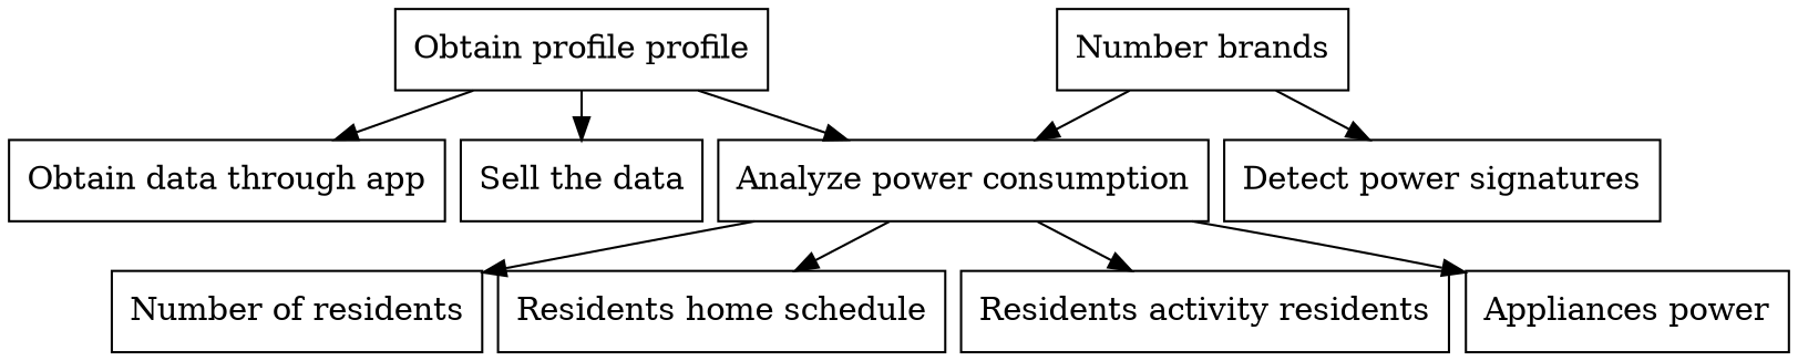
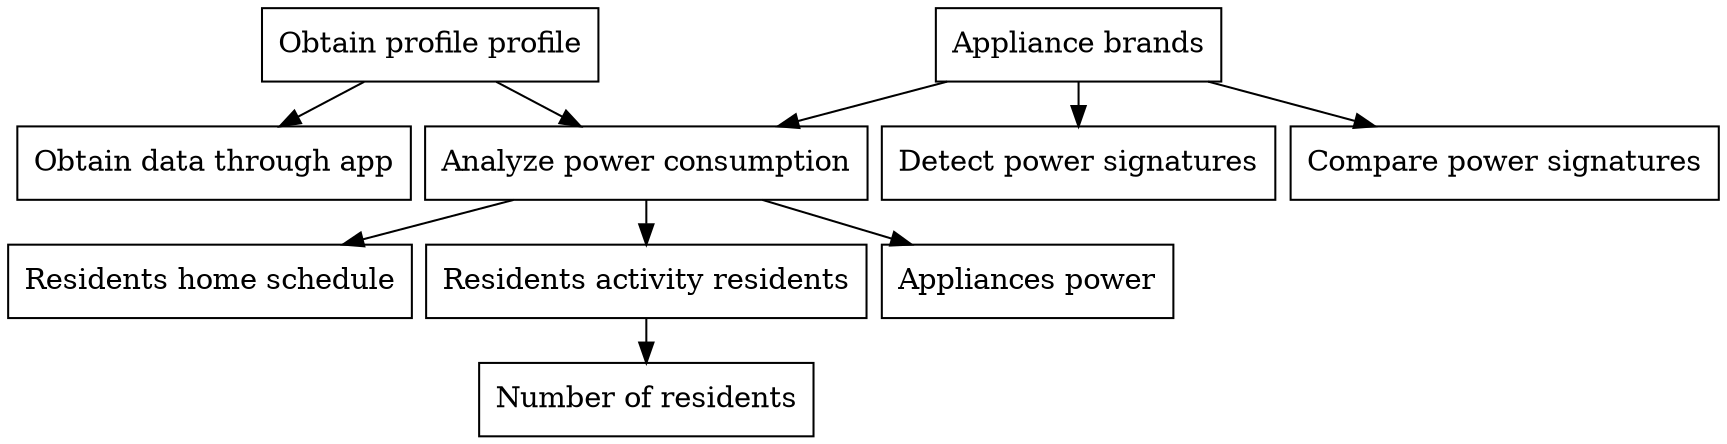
  digraph {
    nodesep=0.1
    ranksep=0.3
    node [shape=rectangle]
    n1 [label="Obtain profile profile" shape=AND]
    n2 [label="Obtain data through app"]
    n3 [label="Analyze power consumption" shape=OR]
-   n4 [label="Sell the data"]
    n5 [label="Number of residents"]
    n6 [label="Residents home schedule"]
    n7 [label="Residents activity residents"]
    n8 [label="Appliances power"]
-   n9 [label="Number brands" shape=AND]
+   n9 [label="Appliance brands" shape=AND]
    n10 [label="Detect power signatures"]
+   n11 [label="Compare power signatures"]
    n1 -> n2
    n1 -> n3
-   n1 -> n4
-   n3 -> n5
+   n7 -> n5
    n3 -> n6
    n3 -> n7
    n3 -> n8
    n9 -> n3
    n9 -> n10
+   n9 -> n11
  }
